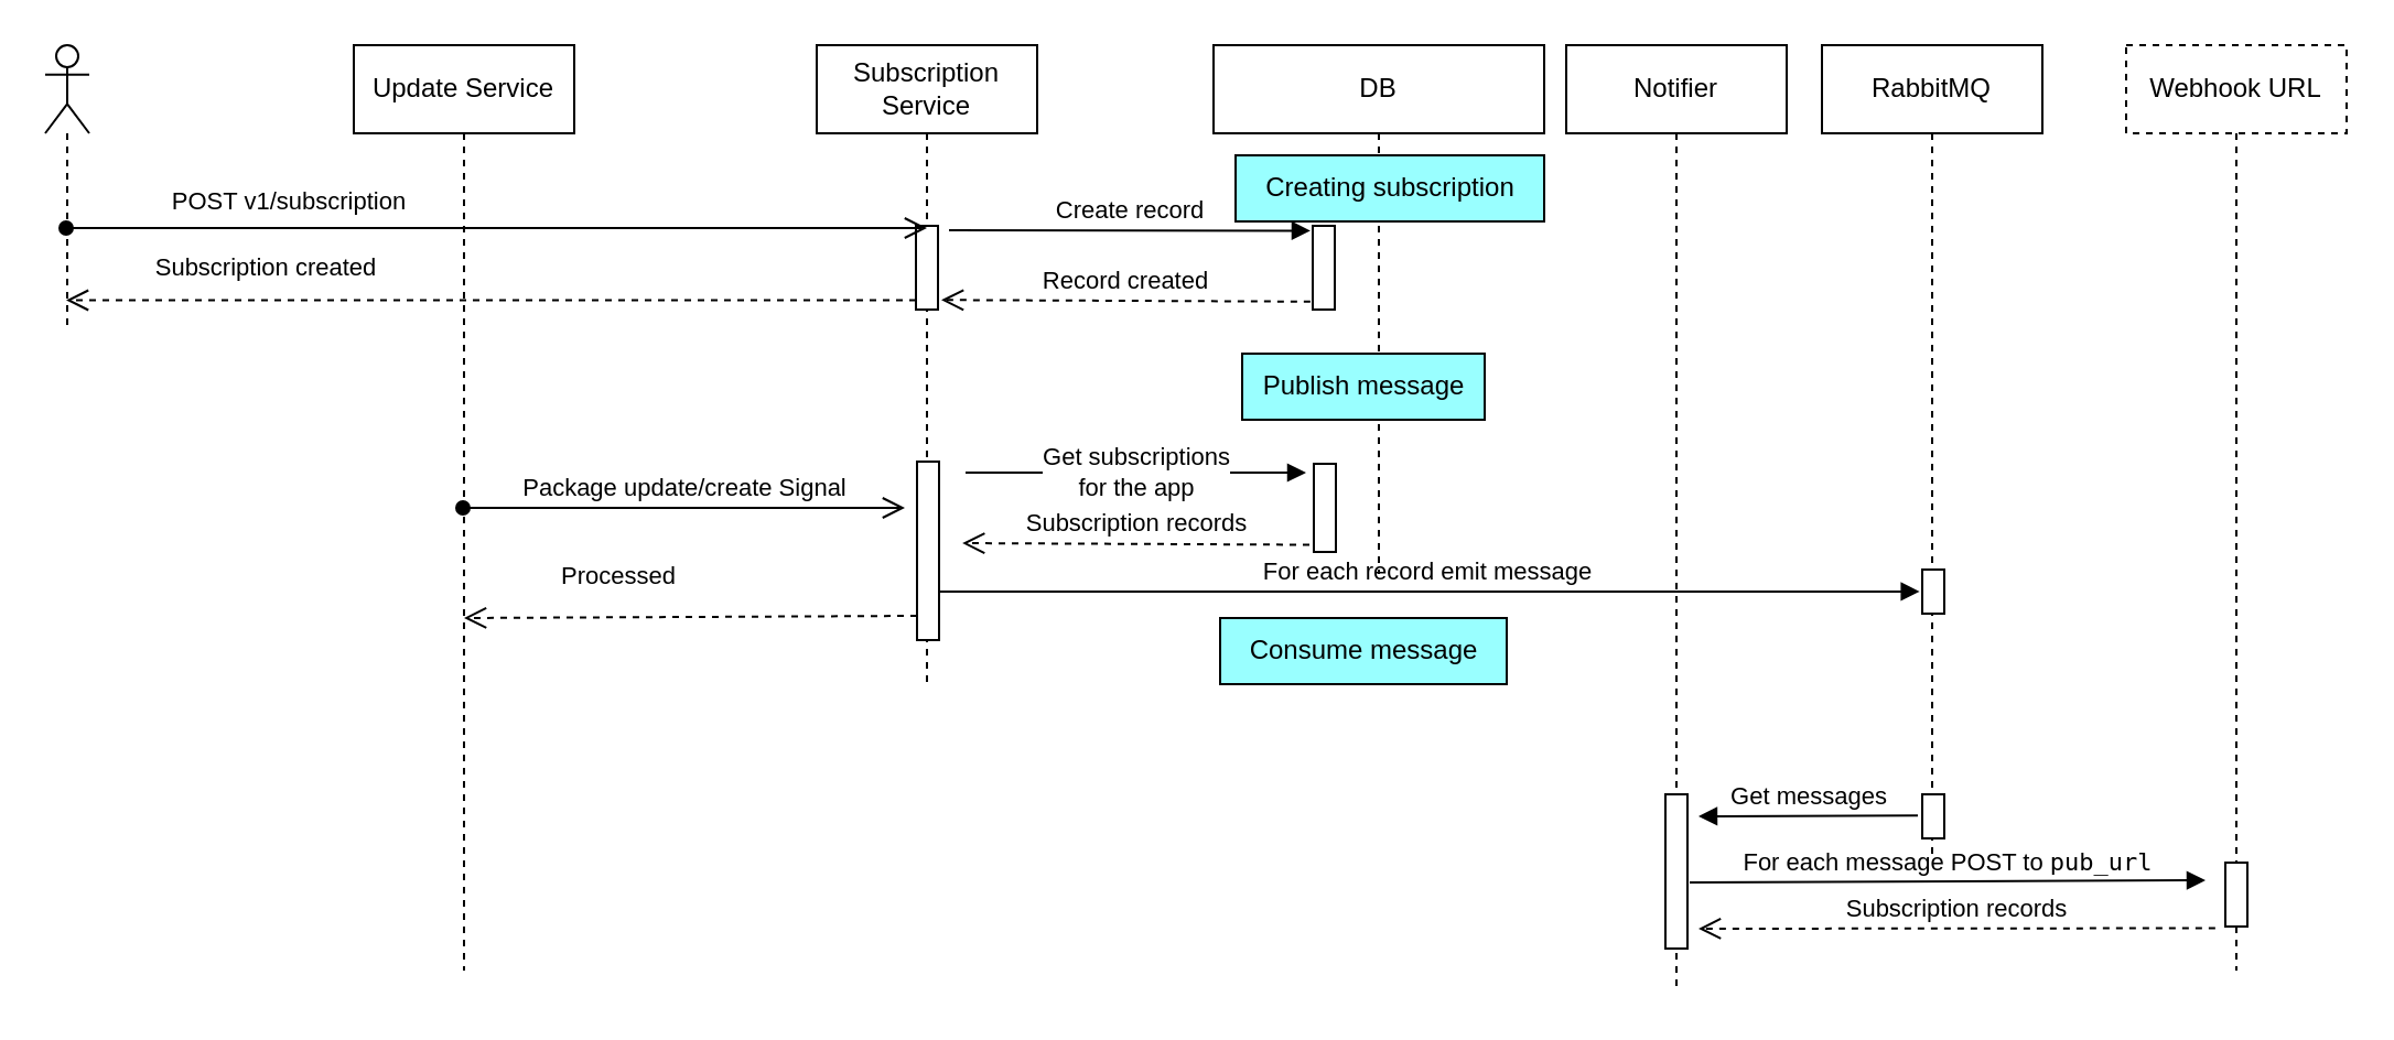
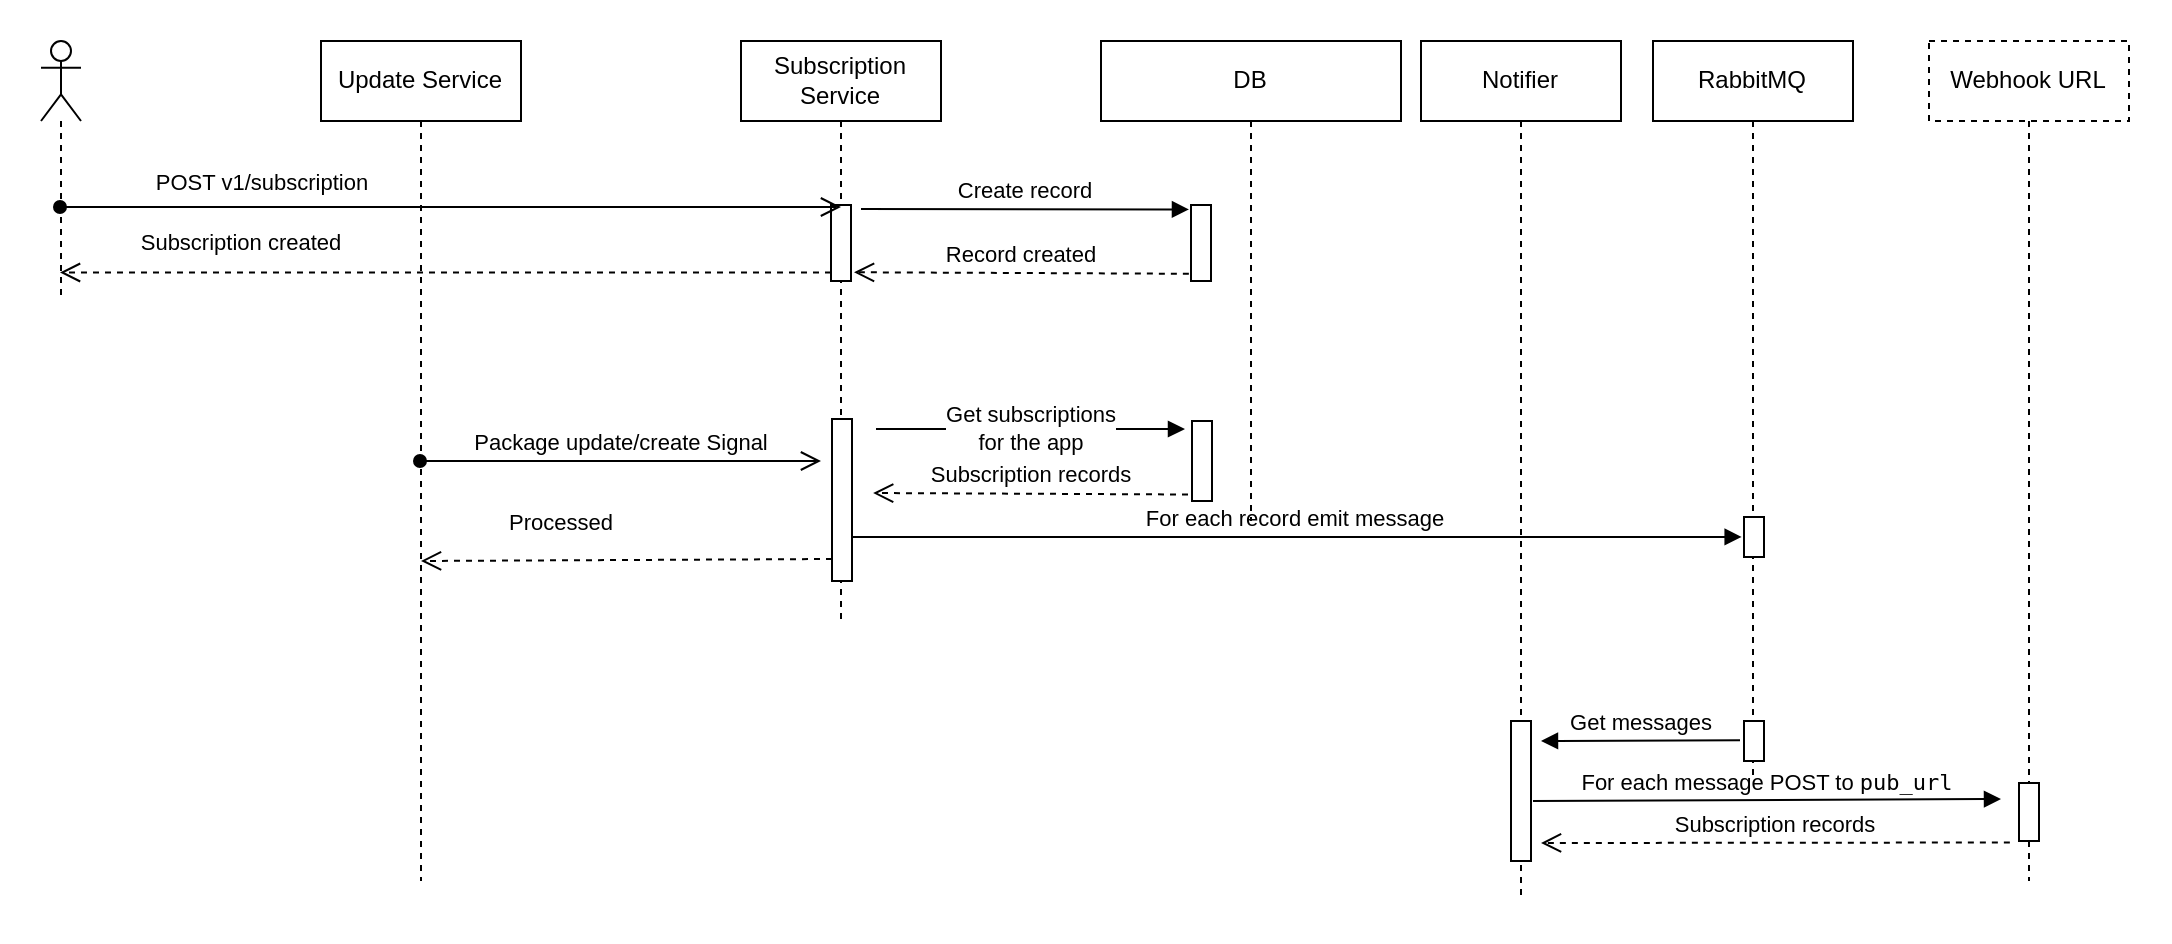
  <mxCell id="0" />
  <mxCell id="1" parent="0" />
  <mxCell id="2" value="Subscription Service" style="shape=umlLifeline;perimeter=lifelinePerimeter;whiteSpace=wrap;html=1;container=1;collapsible=0;recursiveResize=0;outlineConnect=0;" parent="1" vertex="1"><mxGeometry x="370" y="20" width="100" height="290" as="geometry" /></mxCell>
  <mxCell id="3" value="" style="html=1;points=[];perimeter=orthogonalPerimeter;" parent="2" vertex="1"><mxGeometry x="45" y="82" width="10" height="38" as="geometry" /></mxCell>
  <mxCell id="4" value="" style="html=1;points=[];perimeter=orthogonalPerimeter;" parent="2" vertex="1"><mxGeometry x="45.5" y="189" width="10" height="81" as="geometry" /></mxCell>
  <mxCell id="5" value="Subscription created" style="html=1;verticalAlign=bottom;endArrow=open;dashed=1;endSize=8;exitX=0;exitY=0.9;exitDx=0;exitDy=0;exitPerimeter=0;" parent="2" target="12" edge="1"><mxGeometry x="0.53" y="-6" relative="1" as="geometry"><mxPoint x="45.0" y="115.75" as="sourcePoint" /><mxPoint x="-112.43" y="115" as="targetPoint" /><Array as="points" /><mxPoint as="offset" /></mxGeometry></mxCell>
  <mxCell id="6" value="For each record emit message" style="html=1;verticalAlign=bottom;endArrow=block;entryX=-0.117;entryY=0.499;entryDx=0;entryDy=0;entryPerimeter=0;" parent="2" target="20" edge="1"><mxGeometry relative="1" as="geometry"><mxPoint x="55.5" y="248" as="sourcePoint" /><mxPoint x="510" y="248" as="targetPoint" /></mxGeometry></mxCell>
  <mxCell id="7" value="DB" style="shape=umlLifeline;perimeter=lifelinePerimeter;whiteSpace=wrap;html=1;container=1;collapsible=0;recursiveResize=0;outlineConnect=0;" parent="1" vertex="1"><mxGeometry x="550" y="20" width="150" height="240" as="geometry" /></mxCell>
  <mxCell id="8" value="" style="html=1;points=[];perimeter=orthogonalPerimeter;" parent="7" vertex="1"><mxGeometry x="45" y="82" width="10" height="38" as="geometry" /></mxCell>
  <mxCell id="9" value="Record created" style="html=1;verticalAlign=bottom;endArrow=open;dashed=1;endSize=8;exitX=0;exitY=0.9;exitDx=0;exitDy=0;exitPerimeter=0;entryX=1.15;entryY=0.885;entryDx=0;entryDy=0;entryPerimeter=0;" parent="7" target="3" edge="1"><mxGeometry relative="1" as="geometry"><mxPoint x="43.93" y="116.38" as="sourcePoint" /><mxPoint x="-85.0" y="116.0" as="targetPoint" /><Array as="points" /></mxGeometry></mxCell>
  <mxCell id="10" value="" style="html=1;points=[];perimeter=orthogonalPerimeter;" parent="7" vertex="1"><mxGeometry x="45.5" y="190" width="10" height="40" as="geometry" /></mxCell>
- <mxCell id="11" value="Creating subscription" style="text;html=1;align=center;verticalAlign=middle;resizable=0;points=[];autosize=1;rounded=0;strokeColor=#000000;fillColor=#99FFFF;" parent="7" vertex="1"><mxGeometry x="10" y="50" width="140" height="30" as="geometry" /></mxCell>
  <mxCell id="12" value="" style="shape=umlLifeline;participant=umlActor;perimeter=lifelinePerimeter;whiteSpace=wrap;html=1;container=1;collapsible=0;recursiveResize=0;verticalAlign=top;spacingTop=36;outlineConnect=0;" parent="1" vertex="1"><mxGeometry x="20" y="20" width="20" height="130" as="geometry" /></mxCell>
  <mxCell id="13" value="POST v1/subscription&amp;nbsp;" style="html=1;verticalAlign=bottom;startArrow=oval;startFill=1;endArrow=open;startSize=6;endSize=8;" parent="1" edge="1" source="12"><mxGeometry x="-0.485" y="3" width="80" relative="1" as="geometry"><mxPoint x="239.5" y="103" as="sourcePoint" /><mxPoint x="420" y="103" as="targetPoint" /><mxPoint x="1" as="offset" /></mxGeometry></mxCell>
  <mxCell id="14" value="Notifier" style="shape=umlLifeline;perimeter=lifelinePerimeter;whiteSpace=wrap;html=1;container=1;collapsible=0;recursiveResize=0;outlineConnect=0;" parent="1" vertex="1"><mxGeometry x="710" y="20" width="100" height="430" as="geometry" /></mxCell>
  <mxCell id="15" value="" style="html=1;points=[];perimeter=orthogonalPerimeter;" parent="14" vertex="1"><mxGeometry x="45" y="340" width="10" height="70" as="geometry" /></mxCell>
  <mxCell id="16" value="For each message POST to&amp;nbsp;&lt;code&gt;pub_url&lt;/code&gt;" style="html=1;verticalAlign=bottom;endArrow=block;" parent="14" edge="1"><mxGeometry relative="1" as="geometry"><mxPoint x="56" y="380.0" as="sourcePoint" /><mxPoint x="290" y="379" as="targetPoint" /></mxGeometry></mxCell>
  <mxCell id="17" value="Create record" style="html=1;verticalAlign=bottom;endArrow=block;entryX=-0.102;entryY=0.059;entryDx=0;entryDy=0;entryPerimeter=0;" parent="1" target="8" edge="1"><mxGeometry relative="1" as="geometry"><mxPoint x="430" y="104" as="sourcePoint" /><mxPoint x="591" y="105" as="targetPoint" /></mxGeometry></mxCell>
  <mxCell id="18" value="Get subscriptions &lt;br&gt;for the app" style="html=1;verticalAlign=middle;endArrow=block;" parent="1" edge="1"><mxGeometry relative="1" as="geometry"><mxPoint x="437.5" y="214" as="sourcePoint" /><mxPoint x="592" y="214" as="targetPoint" /></mxGeometry></mxCell>
  <mxCell id="19" value="RabbitMQ" style="shape=umlLifeline;perimeter=lifelinePerimeter;whiteSpace=wrap;html=1;container=1;collapsible=0;recursiveResize=0;outlineConnect=0;" parent="1" vertex="1"><mxGeometry x="826" y="20" width="100" height="370" as="geometry" /></mxCell>
  <mxCell id="20" value="" style="html=1;points=[];perimeter=orthogonalPerimeter;" parent="19" vertex="1"><mxGeometry x="45.5" y="238" width="10" height="20" as="geometry" /></mxCell>
  <mxCell id="21" value="" style="html=1;points=[];perimeter=orthogonalPerimeter;" parent="19" vertex="1"><mxGeometry x="45.5" y="340" width="10" height="20" as="geometry" /></mxCell>
  <mxCell id="22" value="Get messages" style="html=1;verticalAlign=bottom;endArrow=block;" parent="19" edge="1"><mxGeometry relative="1" as="geometry"><mxPoint x="43.5" y="349.62" as="sourcePoint" /><mxPoint x="-56" y="350" as="targetPoint" /></mxGeometry></mxCell>
- <mxCell id="23" value="Publish message" style="text;html=1;align=center;verticalAlign=middle;resizable=0;points=[];autosize=1;rounded=0;strokeColor=#000000;fillColor=#99FFFF;" parent="1" vertex="1"><mxGeometry x="563" y="160" width="110" height="30" as="geometry" /></mxCell>
- <mxCell id="24" value="Consume message" style="text;html=1;align=center;verticalAlign=middle;resizable=0;points=[];autosize=1;rounded=0;strokeColor=#000000;fillColor=#99FFFF;" parent="1" vertex="1"><mxGeometry x="553" y="280" width="130" height="30" as="geometry" /></mxCell>
  <mxCell id="25" value="Subscription records" style="html=1;verticalAlign=bottom;endArrow=open;dashed=1;endSize=8;exitX=0;exitY=0.9;exitDx=0;exitDy=0;exitPerimeter=0;entryX=1.15;entryY=0.885;entryDx=0;entryDy=0;entryPerimeter=0;" parent="1" edge="1"><mxGeometry relative="1" as="geometry"><mxPoint x="593.5" y="246.75" as="sourcePoint" /><mxPoint x="436.07" y="246" as="targetPoint" /><Array as="points" /></mxGeometry></mxCell>
  <mxCell id="26" value="Webhook URL" style="shape=umlLifeline;perimeter=lifelinePerimeter;whiteSpace=wrap;html=1;container=1;collapsible=0;recursiveResize=0;outlineConnect=0;dashed=1;" parent="1" vertex="1"><mxGeometry x="964" y="20" width="100" height="420" as="geometry" /></mxCell>
  <mxCell id="27" value="" style="html=1;points=[];perimeter=orthogonalPerimeter;" parent="26" vertex="1"><mxGeometry x="45" y="371" width="10" height="29" as="geometry" /></mxCell>
  <mxCell id="28" value="Subscription records" style="html=1;verticalAlign=bottom;endArrow=open;dashed=1;endSize=8;exitX=0;exitY=0.9;exitDx=0;exitDy=0;exitPerimeter=0;" parent="1" edge="1"><mxGeometry relative="1" as="geometry"><mxPoint x="1004.43" y="420.75" as="sourcePoint" /><mxPoint x="770" y="421" as="targetPoint" /><Array as="points" /></mxGeometry></mxCell>
  <mxCell id="29" value="Package update/create Signal" style="html=1;verticalAlign=bottom;startArrow=oval;startFill=1;endArrow=open;startSize=6;endSize=8;" parent="1" edge="1" source="30"><mxGeometry width="80" relative="1" as="geometry"><mxPoint x="240" y="230" as="sourcePoint" /><mxPoint x="410" y="230" as="targetPoint" /></mxGeometry></mxCell>
  <mxCell id="30" value="Update Service" style="shape=umlLifeline;perimeter=lifelinePerimeter;whiteSpace=wrap;html=1;container=1;collapsible=0;recursiveResize=0;outlineConnect=0;" vertex="1" parent="1"><mxGeometry x="160" y="20" width="100" height="420" as="geometry" /></mxCell>
  <mxCell id="31" value="Processed" style="html=1;verticalAlign=bottom;endArrow=open;dashed=1;endSize=8;exitX=0;exitY=0.9;exitDx=0;exitDy=0;exitPerimeter=0;" edge="1" parent="1"><mxGeometry x="0.318" y="-10" relative="1" as="geometry"><mxPoint x="415.5" y="279" as="sourcePoint" /><mxPoint x="210" y="280" as="targetPoint" /><Array as="points" /><mxPoint as="offset" /></mxGeometry></mxCell>
